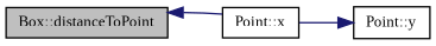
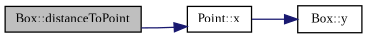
  digraph {
    fontname="Liberation Serif"
    rankdir=LR
    node [color=black fontname="Liberation Serif" fontsize=10 shape=record]
    edge [color=midnightblue fontname="Liberation Serif" fontsize=10 labelfontname=Helvetica labelfontsize=10 style=solid]
    n1 [fillcolor=grey75 fontcolor=black height=0.2 label="Box::distanceToPoint" style=filled width=0.4]
    n2 [height=0.2 label="Point::x" width=0.4]
-   n3 [height=0.2 label="Point::y" width=0.4]
-   n2 -> n1
+   n3 [height=0.2 label="Box::y" width=0.4]
+   n1 -> n2
    n2 -> n3
  }
